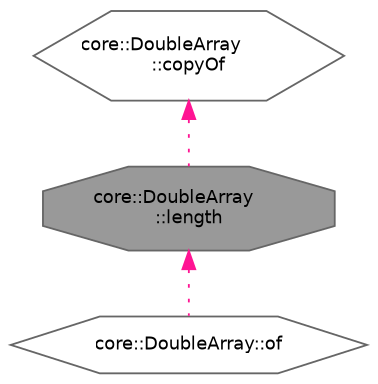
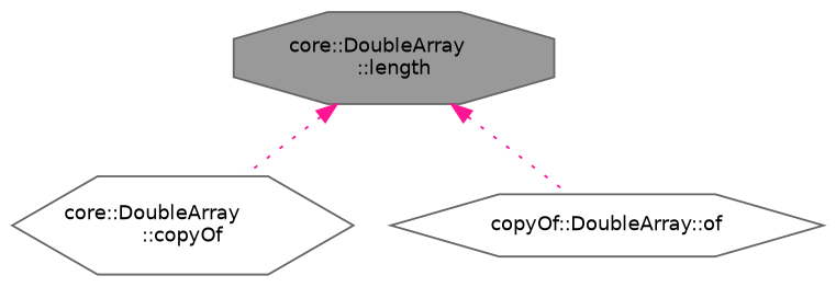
  digraph {
    rankdir=TB
    node [color=grey40 fillcolor=white fontname=Helvetica fontsize=10 shape=hexagon style=filled]
    edge [color=deeppink dir=back fontname=Helvetica fontsize=10 labelfontname=Helvetica labelfontsize=10 style=dotted]
    n1 [color=gray40 fillcolor=grey60 fontcolor=black height=0.2 label="core::DoubleArray\l::length" shape=octagon width=0.4]
    n2 [height=0.2 label="core::DoubleArray\l::copyOf" width=0.4]
-   n3 [height=0.2 label="core::DoubleArray::of" width=0.4]
-   n2 -> n1
+   n3 [height=0.2 label="copyOf::DoubleArray::of" width=0.4]
+   n1 -> n2
    n1 -> n3
  }
